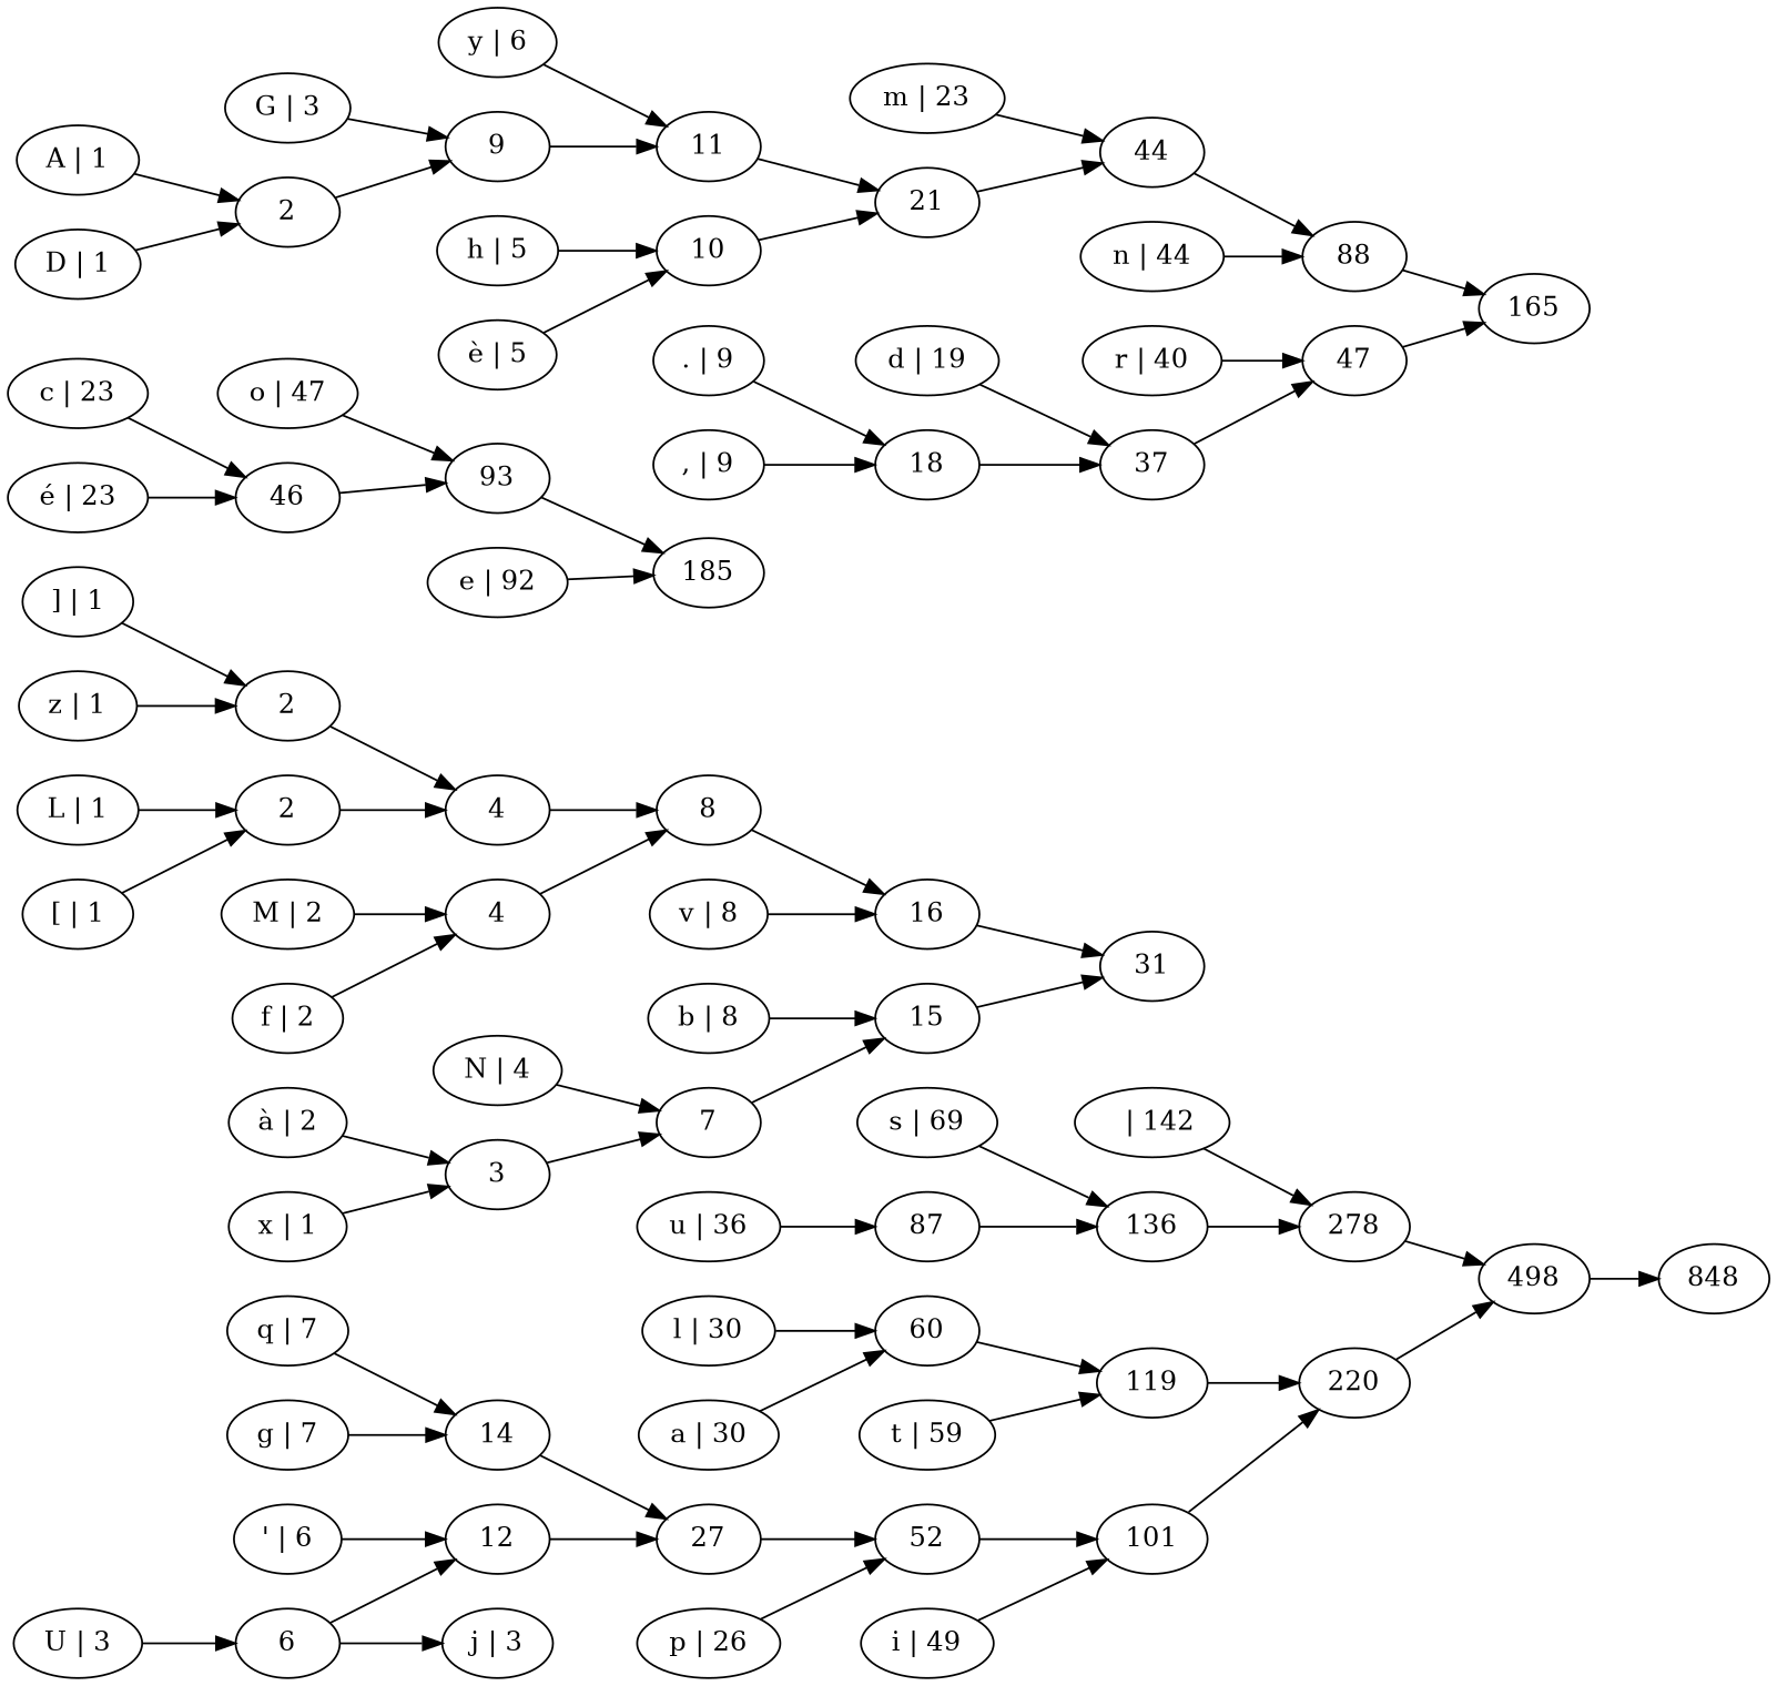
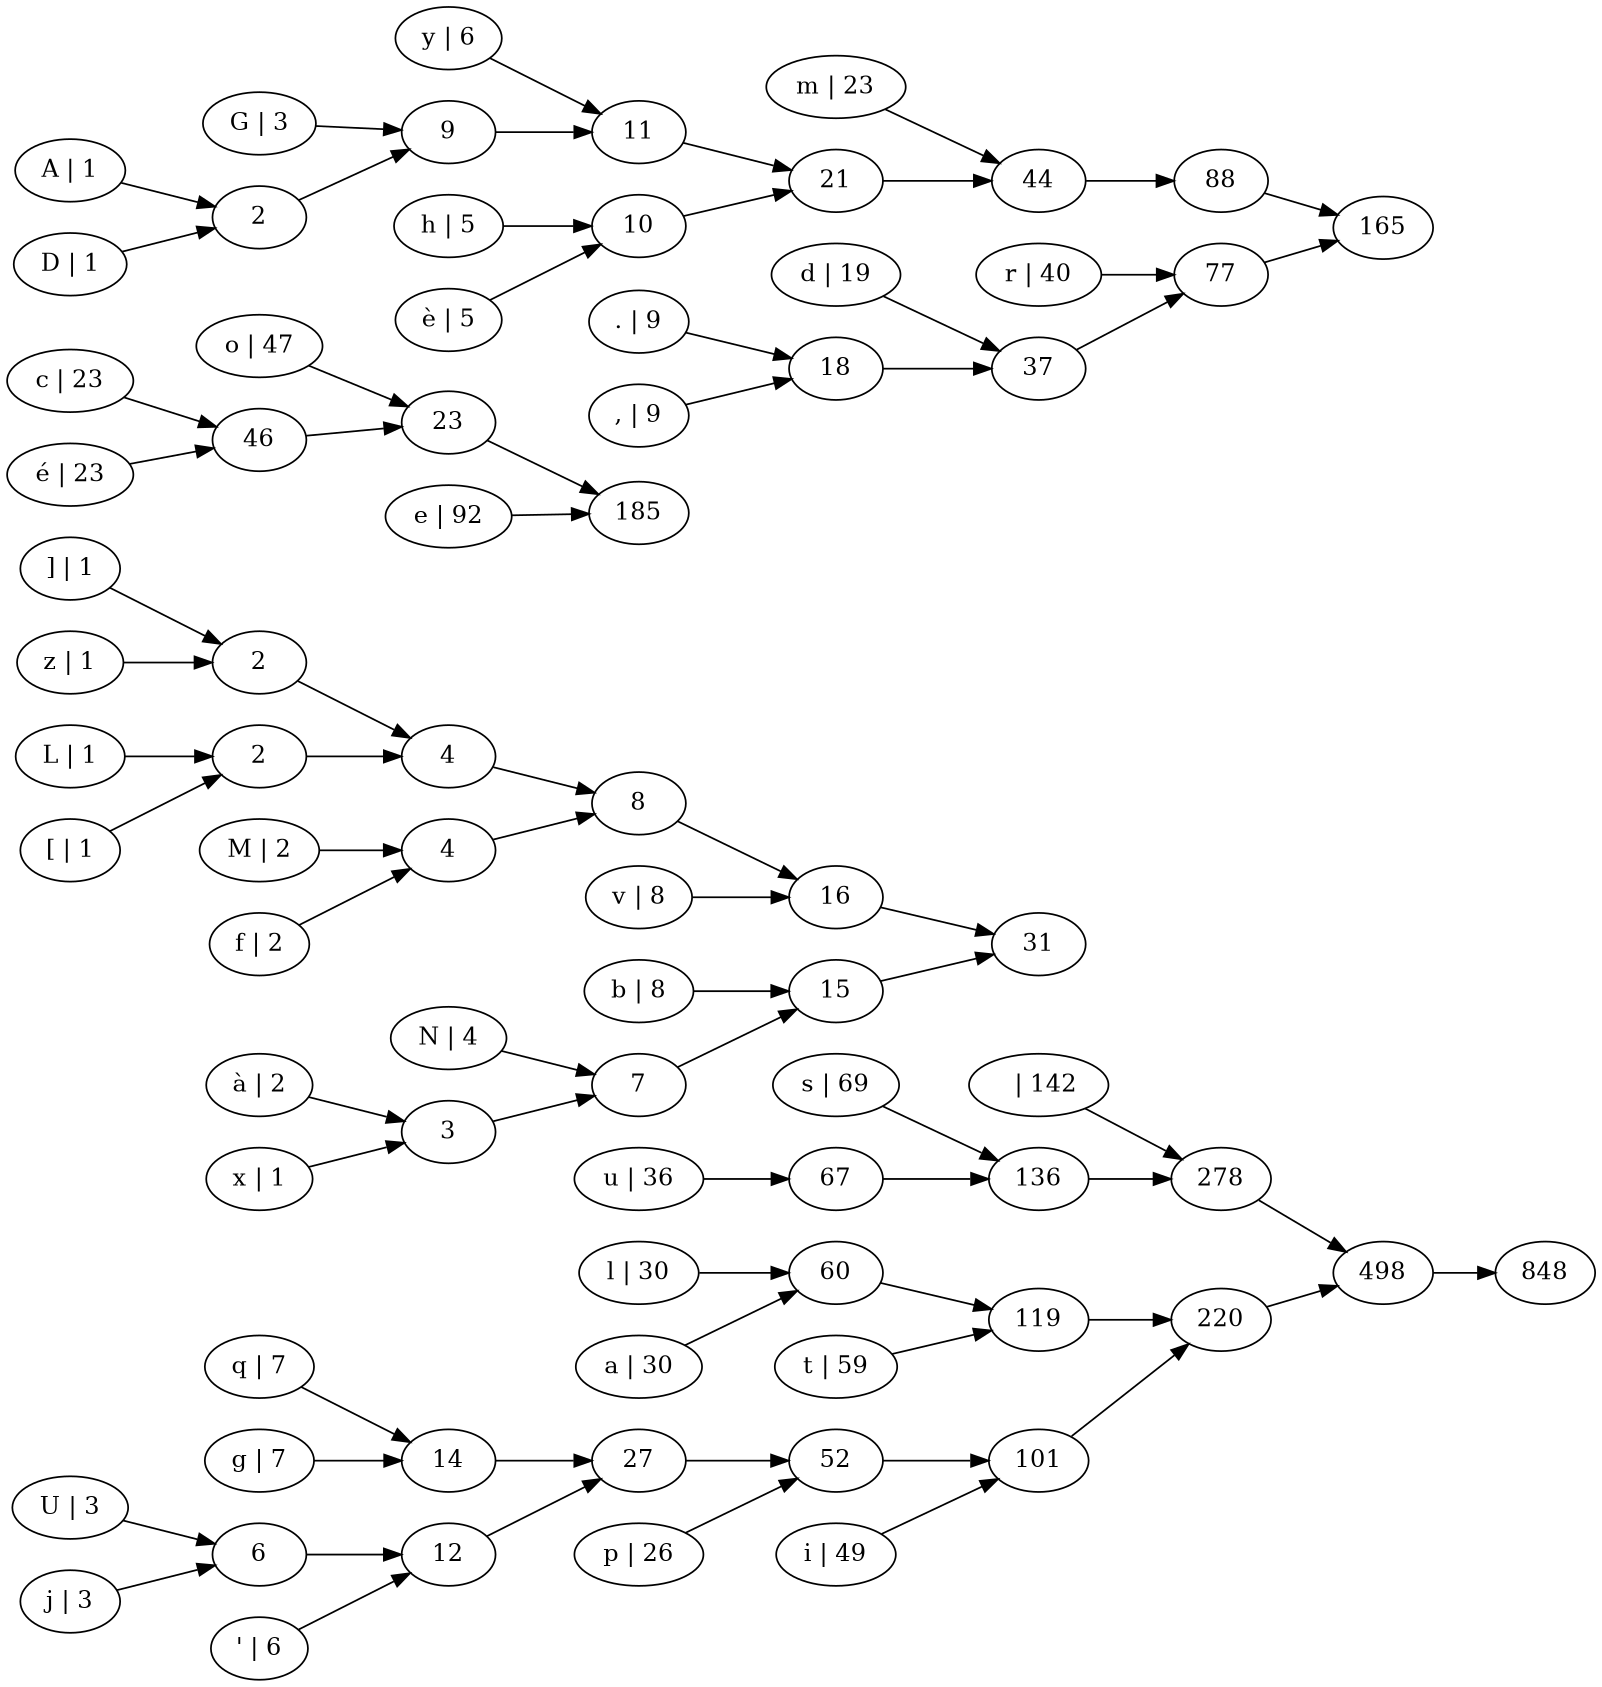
  digraph {
    rankdir=LR
    n1 [label=848]
    n2 [label=498]
    n3 [label=278]
    n4 [label="  | 142"]
    n5 [label=136]
    n6 [label="s | 69"]
-   n7 [label=87]
+   n7 [label=67]
    n8 [label="u | 36"]
    n9 [label=31]
    n10 [label=16]
    n11 [label=8]
    n12 [label=4]
    n13 [label=2]
    n14 [label="] | 1"]
    n15 [label="z | 1"]
    n16 [label=2]
    n17 [label="L | 1"]
    n18 [label="[ | 1"]
    n19 [label=4]
    n20 [label="M | 2"]
    n21 [label="f | 2"]
    n22 [label="v | 8"]
    n23 [label=15]
    n24 [label="b | 8"]
    n25 [label=7]
    n26 [label="N | 4"]
    n27 [label=3]
    n28 [label="à | 2"]
    n29 [label="x | 1"]
    n30 [label=220]
    n31 [label=119]
    n32 [label=60]
    n33 [label="l | 30"]
    n34 [label="a | 30"]
    n35 [label="t | 59"]
    n36 [label=101]
    n37 [label=52]
    n38 [label=27]
    n39 [label=14]
    n40 [label="q | 7"]
    n41 [label="g | 7"]
    n42 [label=12]
    n43 [label=6]
    n44 [label="U | 3"]
    n45 [label="j | 3"]
    n46 [label="' | 6"]
    n47 [label="p | 26"]
    n48 [label="i | 49"]
    n49 [label=185]
-   n50 [label=93]
+   n50 [label=23]
    n51 [label="o | 47"]
    n52 [label=46]
    n53 [label="c | 23"]
    n54 [label="é | 23"]
    n55 [label="e | 92"]
    n56 [label=165]
    n57 [label=88]
    n58 [label=44]
    n59 [label="m | 23"]
    n60 [label=21]
    n61 [label=11]
    n62 [label="y | 6"]
    n63 [label=9]
    n64 [label="G | 3"]
    n65 [label=2]
    n66 [label="A | 1"]
    n67 [label="D | 1"]
    n68 [label=10]
    n69 [label="h | 5"]
    n70 [label="è | 5"]
-   n71 [label="n | 44"]
-   n72 [label=47]
+   n72 [label=77]
    n73 [label="r | 40"]
    n74 [label=37]
    n75 [label="d | 19"]
    n76 [label=18]
    n77 [label=". | 9"]
    n78 [label=", | 9"]
    n2 -> n1
    n3 -> n2
    n4 -> n3
    n5 -> n3
    n6 -> n5
    n7 -> n5
    n8 -> n7
    n10 -> n9
    n11 -> n10
    n12 -> n11
    n13 -> n12
    n14 -> n13
    n15 -> n13
    n16 -> n12
    n17 -> n16
    n18 -> n16
    n19 -> n11
    n20 -> n19
    n21 -> n19
    n22 -> n10
    n23 -> n9
    n24 -> n23
    n25 -> n23
    n26 -> n25
    n27 -> n25
    n28 -> n27
    n29 -> n27
    n30 -> n2
    n31 -> n30
    n32 -> n31
    n33 -> n32
    n34 -> n32
    n35 -> n31
    n36 -> n30
    n37 -> n36
    n38 -> n37
    n39 -> n38
    n40 -> n39
    n41 -> n39
    n42 -> n38
    n43 -> n42
    n44 -> n43
-   n43 -> n45
+   n45 -> n43
    n46 -> n42
    n47 -> n37
    n48 -> n36
    n50 -> n49
    n51 -> n50
    n52 -> n50
    n53 -> n52
    n54 -> n52
    n55 -> n49
    n57 -> n56
    n58 -> n57
    n59 -> n58
    n60 -> n58
    n61 -> n60
    n62 -> n61
    n63 -> n61
    n64 -> n63
    n65 -> n63
    n66 -> n65
    n67 -> n65
    n68 -> n60
    n69 -> n68
    n70 -> n68
-   n71 -> n57
    n72 -> n56
    n73 -> n72
    n74 -> n72
    n75 -> n74
    n76 -> n74
    n77 -> n76
    n78 -> n76
  }
